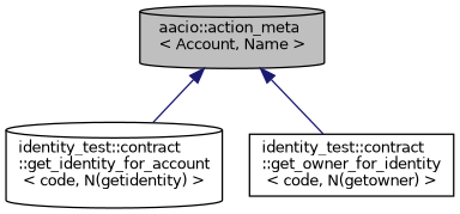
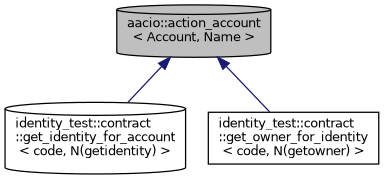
  digraph {
    rankdir=TB
    node [color=black fillcolor=white fontname=Helvetica fontsize=10 shape=cylinder style=filled]
    edge [color=midnightblue dir=back fontname=Helvetica fontsize=10 labelfontname=Helvetica labelfontsize=10 style=solid]
-   n1 [fillcolor=grey75 fontcolor=black height=0.2 label="aacio::action_meta\l\< Account, Name \>" width=0.4]
+   n1 [fillcolor=grey75 fontcolor=black height=0.2 label="aacio::action_account\l\< Account, Name \>" width=0.4]
    n2 [height=0.2 label="identity_test::contract\l::get_identity_for_account\l\< code, N(getidentity) \>" width=0.4]
    n3 [height=0.2 label="identity_test::contract\l::get_owner_for_identity\l\< code, N(getowner) \>" shape=box width=0.4]
    n1 -> n2
    n1 -> n3
  }
